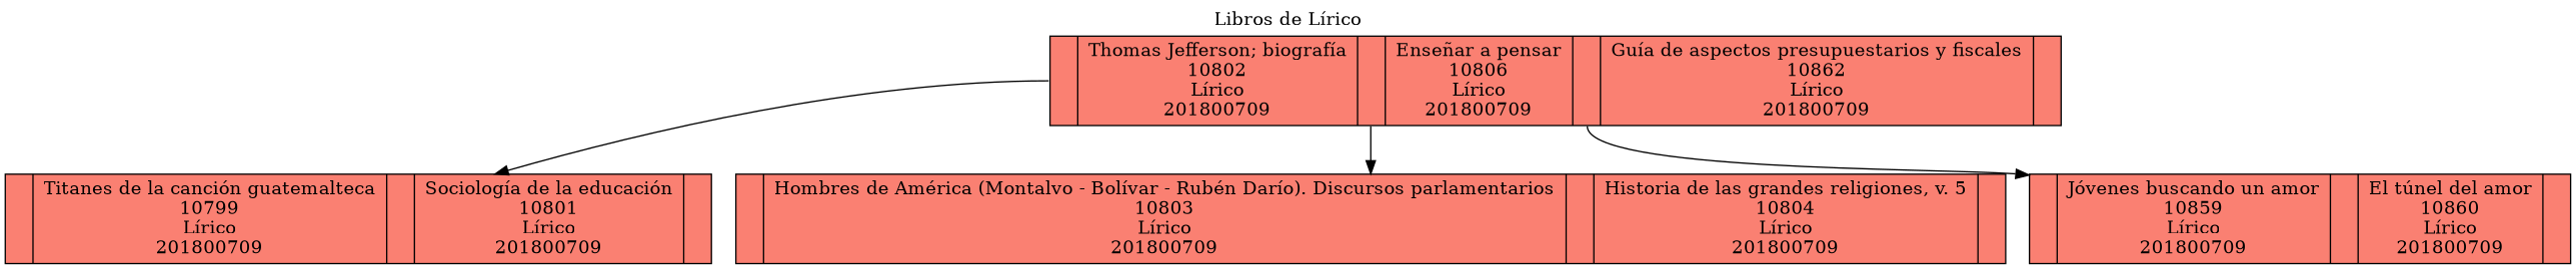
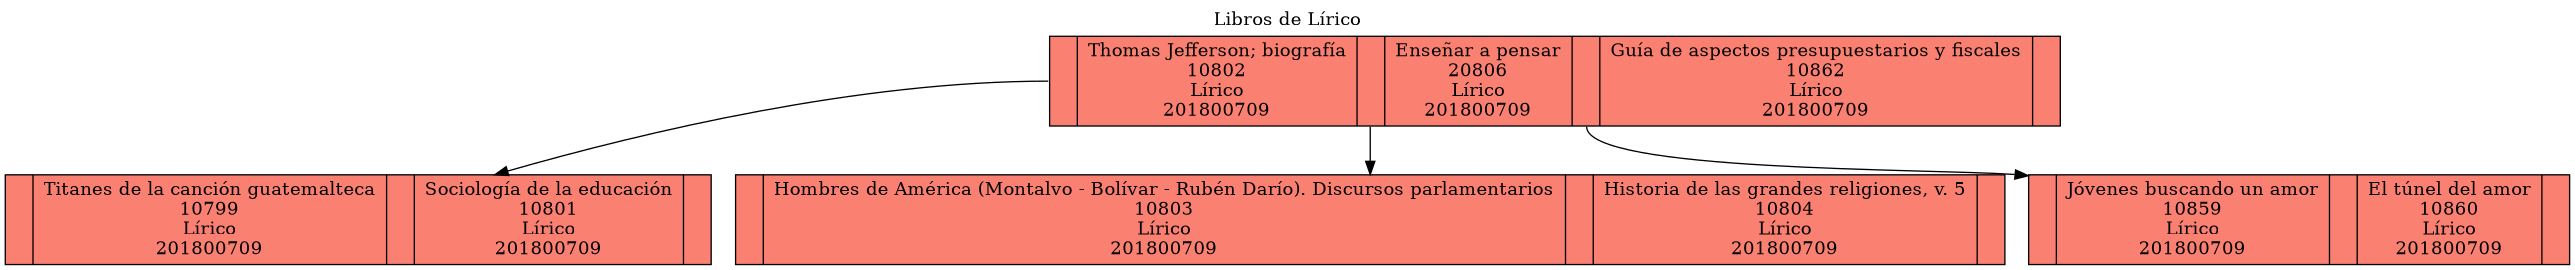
  digraph {
    label="Libros de Lírico"
    labelloc=t
    node [color=black fillcolor=salmon shape=record style=filled]
-   n1 [height=.1 label="<f0> |Thomas Jefferson; biografía\n10802\nLírico\n201800709|<f1> |Enseñar a pensar\n10806\nLírico\n201800709|<f2> |Guía de aspectos presupuestarios y fiscales\n10862\nLírico\n201800709|<f3>"]
+   n1 [height=.1 label="<f0> |Thomas Jefferson; biografía\n10802\nLírico\n201800709|<f1> |Enseñar a pensar\n20806\nLírico\n201800709|<f2> |Guía de aspectos presupuestarios y fiscales\n10862\nLírico\n201800709|<f3>"]
    n2 [height=.1 label="<f0> |Titanes de la canción guatemalteca\n10799\nLírico\n201800709|<f1> |Sociología de la educación\n10801\nLírico\n201800709|<f2>"]
    n3 [height=.1 label="<f0> |Hombres de América (Montalvo - Bolívar - Rubén Darío). Discursos parlamentarios\n10803\nLírico\n201800709|<f1> |Historia de las grandes religiones, v. 5\n10804\nLírico\n201800709|<f2>"]
    n4 [height=.1 label="<f0> |Jóvenes buscando un amor\n10859\nLírico\n201800709|<f1> |El túnel del amor\n10860\nLírico\n201800709|<f2>"]
    n1 -> n2 [tailport=f0]
    n1 -> n3 [tailport=f1]
    n1 -> n4 [tailport=f2]
  }
